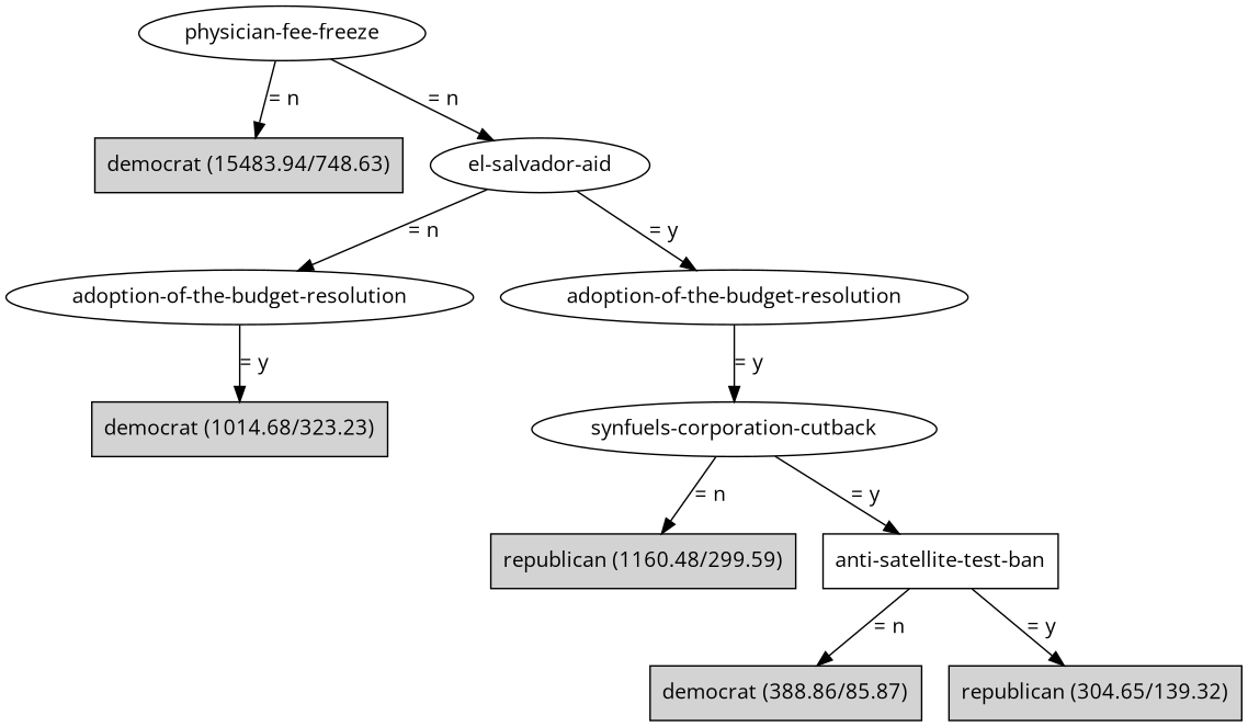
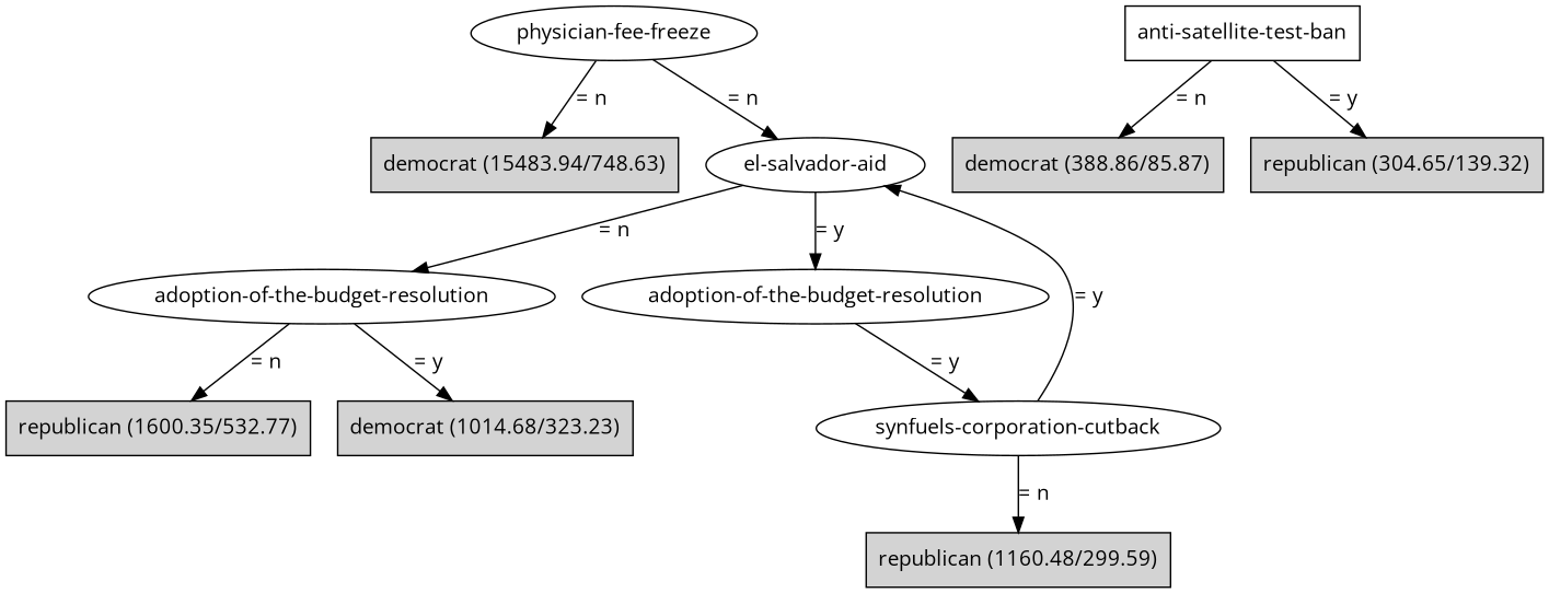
  digraph {
    fontname="Open Sans"
    node [fontname="Open Sans" shape=box]
    edge [fontname="Open Sans"]
    n1 [label="physician-fee-freeze" shape=""]
    n2 [label="democrat (15483.94/748.63)" style=filled]
    n3 [label="el-salvador-aid" shape=""]
    n4 [label="adoption-of-the-budget-resolution" shape=""]
    n5 [label="adoption-of-the-budget-resolution" shape=""]
+   n6 [label="republican (1600.35/532.77)" style=filled]
    n7 [label="democrat (1014.68/323.23)" style=filled]
    n8 [label="synfuels-corporation-cutback" shape=""]
    n9 [label="republican (1160.48/299.59)" style=filled]
    n10 [label="anti-satellite-test-ban"]
    n11 [label="democrat (388.86/85.87)" style=filled]
    n12 [label="republican (304.65/139.32)" style=filled]
    n1 -> n2 [label="= n"]
    n1 -> n3 [label="= n"]
    n3 -> n4 [label="= n"]
    n3 -> n5 [label="= y"]
+   n4 -> n6 [label="= n"]
    n4 -> n7 [label="= y"]
    n5 -> n8 [label="= y"]
    n8 -> n9 [label="= n"]
-   n8 -> n10 [label="= y"]
+   n8 -> n3 [label="= y"]
    n10 -> n11 [label="= n"]
    n10 -> n12 [label="= y"]
  }
